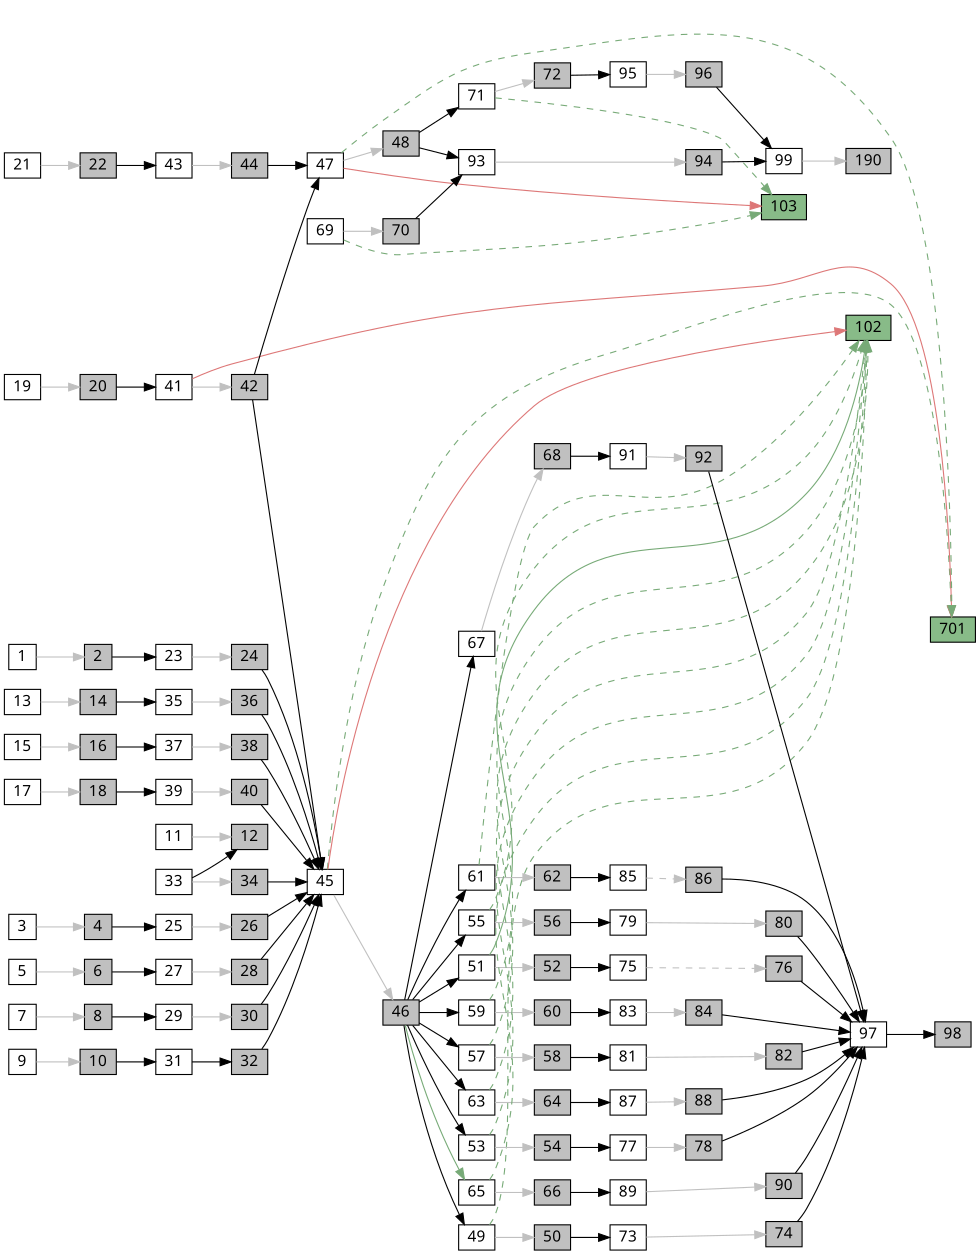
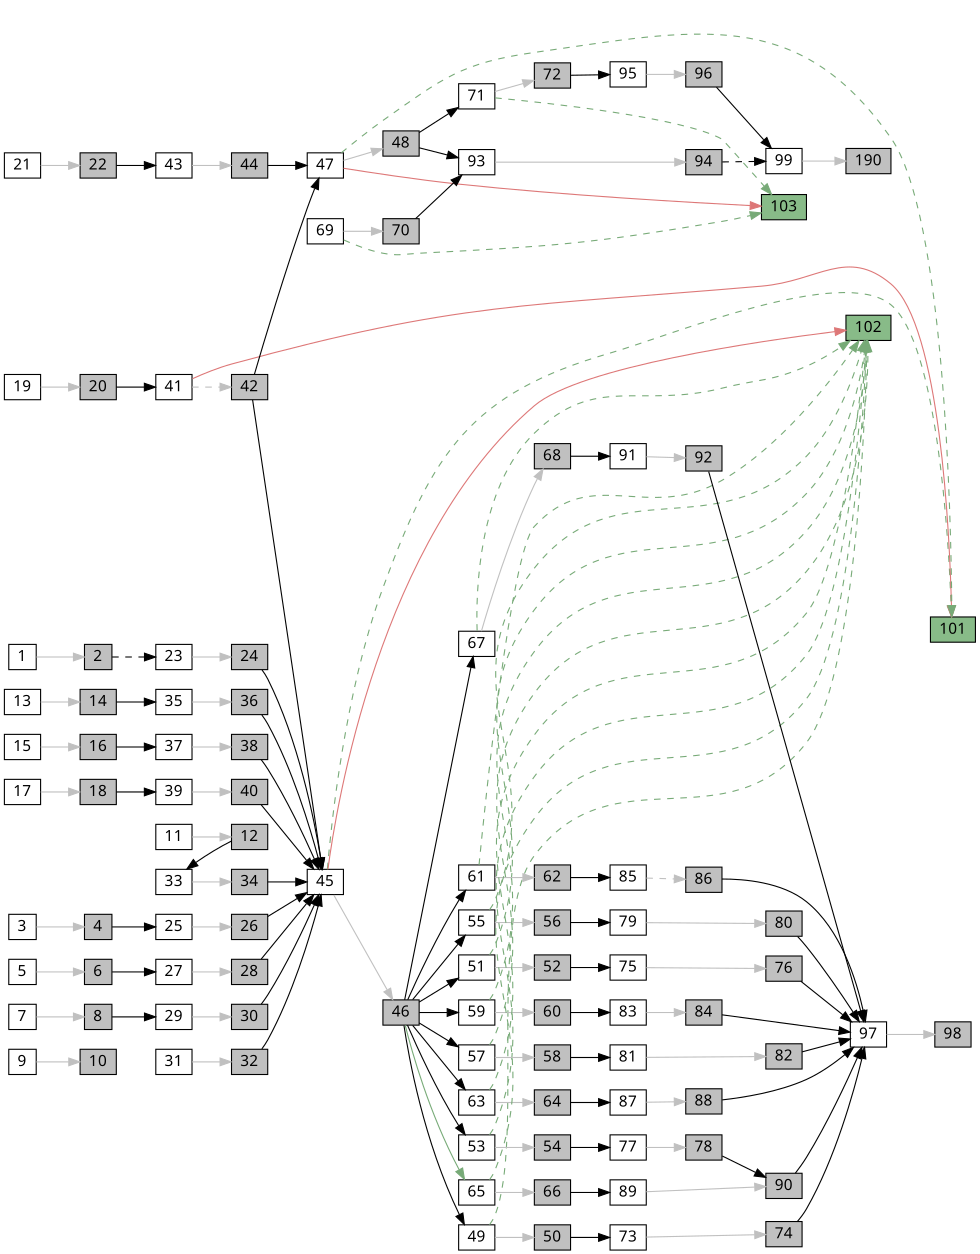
  strict digraph {
    fontname="Noto Sans"
    rankdir=LR
    node [fontname="Noto Sans" shape=rect style=filled]
    edge [fontname="Noto Sans"]
    1 [height=0 width=0 style=""]
    2 [fillcolor=gray height=0.1 width=0.1]
    23 [height=0 width=0 style=""]
    24 [fillcolor=gray height=0.1 width=0.1]
    45 [height=0 width=0 style=""]
    3 [height=0 width=0 style=""]
    4 [fillcolor=gray height=0.1 width=0.1]
    25 [height=0 width=0 style=""]
    26 [fillcolor=gray height=0.1 width=0.1]
    5 [height=0 width=0 style=""]
    6 [fillcolor=gray height=0.1 width=0.1]
    27 [height=0 width=0 style=""]
    28 [fillcolor=gray height=0.1 width=0.1]
    7 [height=0 width=0 style=""]
    8 [fillcolor=gray height=0.1 width=0.1]
    29 [height=0 width=0 style=""]
    30 [fillcolor=gray height=0.1 width=0.1]
    9 [height=0 width=0 style=""]
    10 [fillcolor=gray height=0.1 width=0.1]
    31 [height=0 width=0 style=""]
    32 [fillcolor=gray height=0.1 width=0.1]
    11 [height=0 width=0 style=""]
    12 [fillcolor=gray height=0.1 width=0.1]
    33 [height=0 width=0 style=""]
    34 [fillcolor=gray height=0.1 width=0.1]
    13 [height=0 width=0 style=""]
    14 [fillcolor=gray height=0.1 width=0.1]
    35 [height=0 width=0 style=""]
    36 [fillcolor=gray height=0.1 width=0.1]
    15 [height=0 width=0 style=""]
    16 [fillcolor=gray height=0.1 width=0.1]
    37 [height=0 width=0 style=""]
    38 [fillcolor=gray height=0.1 width=0.1]
    17 [height=0 width=0 style=""]
    18 [fillcolor=gray height=0.1 width=0.1]
    39 [height=0 width=0 style=""]
    40 [fillcolor=gray height=0.1 width=0.1]
    19 [height=0 width=0 style=""]
    20 [fillcolor=gray height=0.1 width=0.1]
    41 [height=0 width=0 style=""]
    42 [fillcolor=gray height=0.1 width=0.1]
-   101 [fillcolor="#88bb88" height=0.1 width=0.1 label=701]
+   101 [fillcolor="#88bb88" height=0.1 width=0.1]
    47 [height=0 width=0 style=""]
    21 [height=0 width=0 style=""]
    22 [fillcolor=gray height=0.1 width=0.1]
    43 [height=0 width=0 style=""]
    44 [fillcolor=gray height=0.1 width=0.1]
    46 [fillcolor=gray height=0.1 width=0.1]
    102 [fillcolor="#88bb88" height=0.1 width=0.1]
    49 [height=0 width=0 style=""]
    51 [height=0 width=0 style=""]
    53 [height=0 width=0 style=""]
    55 [height=0 width=0 style=""]
    57 [height=0 width=0 style=""]
    59 [height=0 width=0 style=""]
    61 [height=0 width=0 style=""]
    63 [height=0 width=0 style=""]
    65 [height=0 width=0 style=""]
    67 [height=0 width=0 style=""]
    48 [fillcolor=gray height=0.1 width=0.1]
    103 [fillcolor="#88bb88" height=0.1 width=0.1]
    71 [height=0 width=0 style=""]
    93 [height=0 width=0 style=""]
    50 [fillcolor=gray height=0.1 width=0.1]
    52 [fillcolor=gray height=0.1 width=0.1]
    54 [fillcolor=gray height=0.1 width=0.1]
    56 [fillcolor=gray height=0.1 width=0.1]
    58 [fillcolor=gray height=0.1 width=0.1]
    60 [fillcolor=gray height=0.1 width=0.1]
    62 [fillcolor=gray height=0.1 width=0.1]
    64 [fillcolor=gray height=0.1 width=0.1]
    66 [fillcolor=gray height=0.1 width=0.1]
    68 [fillcolor=gray height=0.1 width=0.1]
    73 [height=0 width=0 style=""]
    75 [height=0 width=0 style=""]
    77 [height=0 width=0 style=""]
    79 [height=0 width=0 style=""]
    81 [height=0 width=0 style=""]
    83 [height=0 width=0 style=""]
    85 [height=0 width=0 style=""]
    87 [height=0 width=0 style=""]
    89 [height=0 width=0 style=""]
    91 [height=0 width=0 style=""]
    69 [height=0 width=0 style=""]
    70 [fillcolor=gray height=0.1 width=0.1]
    72 [fillcolor=gray height=0.1 width=0.1]
    95 [height=0 width=0 style=""]
    74 [fillcolor=gray height=0.1 width=0.1]
    97 [height=0 width=0 style=""]
    76 [fillcolor=gray height=0.1 width=0.1]
    78 [fillcolor=gray height=0.1 width=0.1]
    80 [fillcolor=gray height=0.1 width=0.1]
    82 [fillcolor=gray height=0.1 width=0.1]
    84 [fillcolor=gray height=0.1 width=0.1]
    86 [fillcolor=gray height=0.1 width=0.1]
    88 [fillcolor=gray height=0.1 width=0.1]
    90 [fillcolor=gray height=0.1 width=0.1]
    92 [fillcolor=gray height=0.1 width=0.1]
    94 [fillcolor=gray height=0.1 width=0.1]
    99 [height=0 width=0 style=""]
    96 [fillcolor=gray height=0.1 width=0.1]
    98 [fillcolor=gray height=0.1 width=0.1]
    n103 [fillcolor=gray height=0.1 label=190 width=0.1]
    1 -> 2 [color=gray]
-   2 -> 23
+   2 -> 23 [style=dashed]
    23 -> 24 [color=gray]
    24 -> 45
    45 -> 101 [color="#77aa77" style=dashed weight=0]
    45 -> 46 [color=gray]
    45 -> 102 [color="#dd7777" weight=0]
    3 -> 4 [color=gray]
    4 -> 25
    25 -> 26 [color=gray]
    26 -> 45
    5 -> 6 [color=gray]
    6 -> 27
    27 -> 28 [color=gray]
    28 -> 45
    7 -> 8 [color=gray]
    8 -> 29
    29 -> 30 [color=gray]
    30 -> 45
    9 -> 10 [color=gray]
-   10 -> 31
-   31 -> 32 [color=black]
+   31 -> 32 [color=gray]
    32 -> 45
    11 -> 12 [color=gray]
-   33 -> 12
+   12 -> 33
    33 -> 34 [color=gray]
    34 -> 45
    13 -> 14 [color=gray]
    14 -> 35
    35 -> 36 [color=gray]
    36 -> 45
    15 -> 16 [color=gray]
    16 -> 37
    37 -> 38 [color=gray]
    38 -> 45
    17 -> 18 [color=gray]
    18 -> 39
    39 -> 40 [color=gray]
    40 -> 45
    19 -> 20 [color=gray]
    20 -> 41
-   41 -> 42 [color=gray]
+   41 -> 42 [color=gray style=dashed]
    41 -> 101 [color="#dd7777" weight=0]
    42 -> 45
    42 -> 47
    47 -> 101 [color="#77aa77" style=dashed weight=0]
    47 -> 48 [color=gray]
    47 -> 103 [color="#dd7777" weight=0]
    21 -> 22 [color=gray]
    22 -> 43
    43 -> 44 [color=gray]
    44 -> 47
    46 -> 49
    46 -> 51
    46 -> 53
    46 -> 55
    46 -> 57
    46 -> 59
    46 -> 61
    46 -> 63
    46 -> 65 [color="#77aa77"]
    46 -> 67
    49 -> 102 [color="#77aa77" style=dashed weight=0]
    49 -> 50 [color=gray]
-   51 -> 102 [color="#77aa77" style=solid weight=0]
+   51 -> 102 [color="#77aa77" style=dashed weight=0]
    51 -> 52 [color=gray]
    53 -> 102 [color="#77aa77" style=dashed weight=0]
    53 -> 54 [color=gray]
    55 -> 102 [color="#77aa77" style=dashed weight=0]
    55 -> 56 [color=gray]
    57 -> 102 [color="#77aa77" style=dashed weight=0]
    57 -> 58 [color=gray]
    59 -> 102 [color="#77aa77" style=dashed weight=0]
    59 -> 60 [color=gray]
    61 -> 102 [color="#77aa77" style=dashed weight=0]
    61 -> 62 [color=gray]
    63 -> 102 [color="#77aa77" style=dashed weight=0]
    63 -> 64 [color=gray]
    65 -> 102 [color="#77aa77" style=dashed weight=0]
    65 -> 66 [color=gray]
+   67 -> 102 [color="#77aa77" style=dashed weight=0]
    67 -> 68 [color=gray]
    48 -> 71
    48 -> 93
    71 -> 103 [color="#77aa77" style=dashed weight=0]
    71 -> 72 [color=gray]
    93 -> 94 [color=gray]
    50 -> 73
    52 -> 75
    54 -> 77
    56 -> 79
    58 -> 81
    60 -> 83
    62 -> 85
    64 -> 87
    66 -> 89
    68 -> 91
    73 -> 74 [color=gray]
-   75 -> 76 [color=gray style=dashed]
+   75 -> 76 [color=gray]
    77 -> 78 [color=gray]
    79 -> 80 [color=gray]
    81 -> 82 [color=gray]
    83 -> 84 [color=gray]
    85 -> 86 [color=gray style=dashed]
    87 -> 88 [color=gray]
    89 -> 90 [color=gray]
    91 -> 92 [color=gray]
    69 -> 103 [color="#77aa77" style=dashed weight=0]
    69 -> 70 [color=gray]
    70 -> 93
    72 -> 95
    95 -> 96 [color=gray]
    74 -> 97
-   97 -> 98 [color=black]
+   97 -> 98 [color=gray]
    76 -> 97
-   78 -> 97
+   78 -> 90
    80 -> 97
    82 -> 97
    84 -> 97
    86 -> 97
    88 -> 97
    90 -> 97
    92 -> 97
-   94 -> 99
+   94 -> 99 [style=dashed]
    99 -> n103 [color=gray]
    96 -> 99
  }
